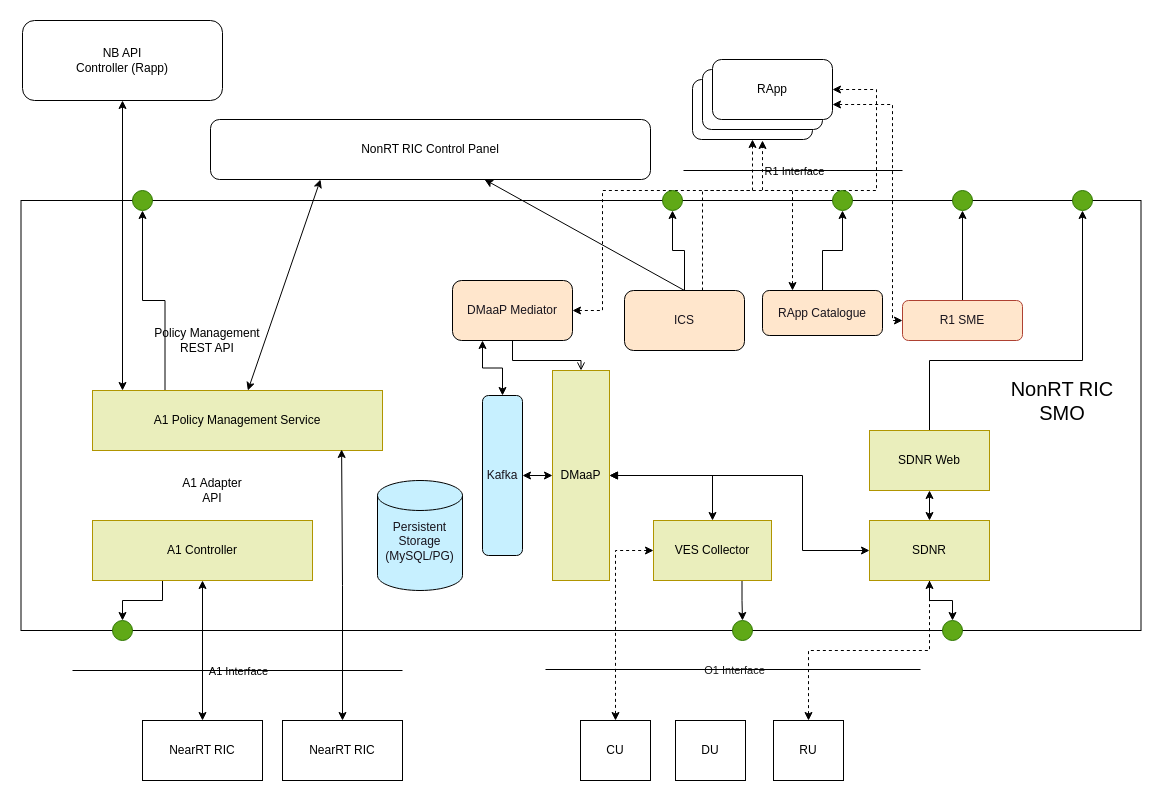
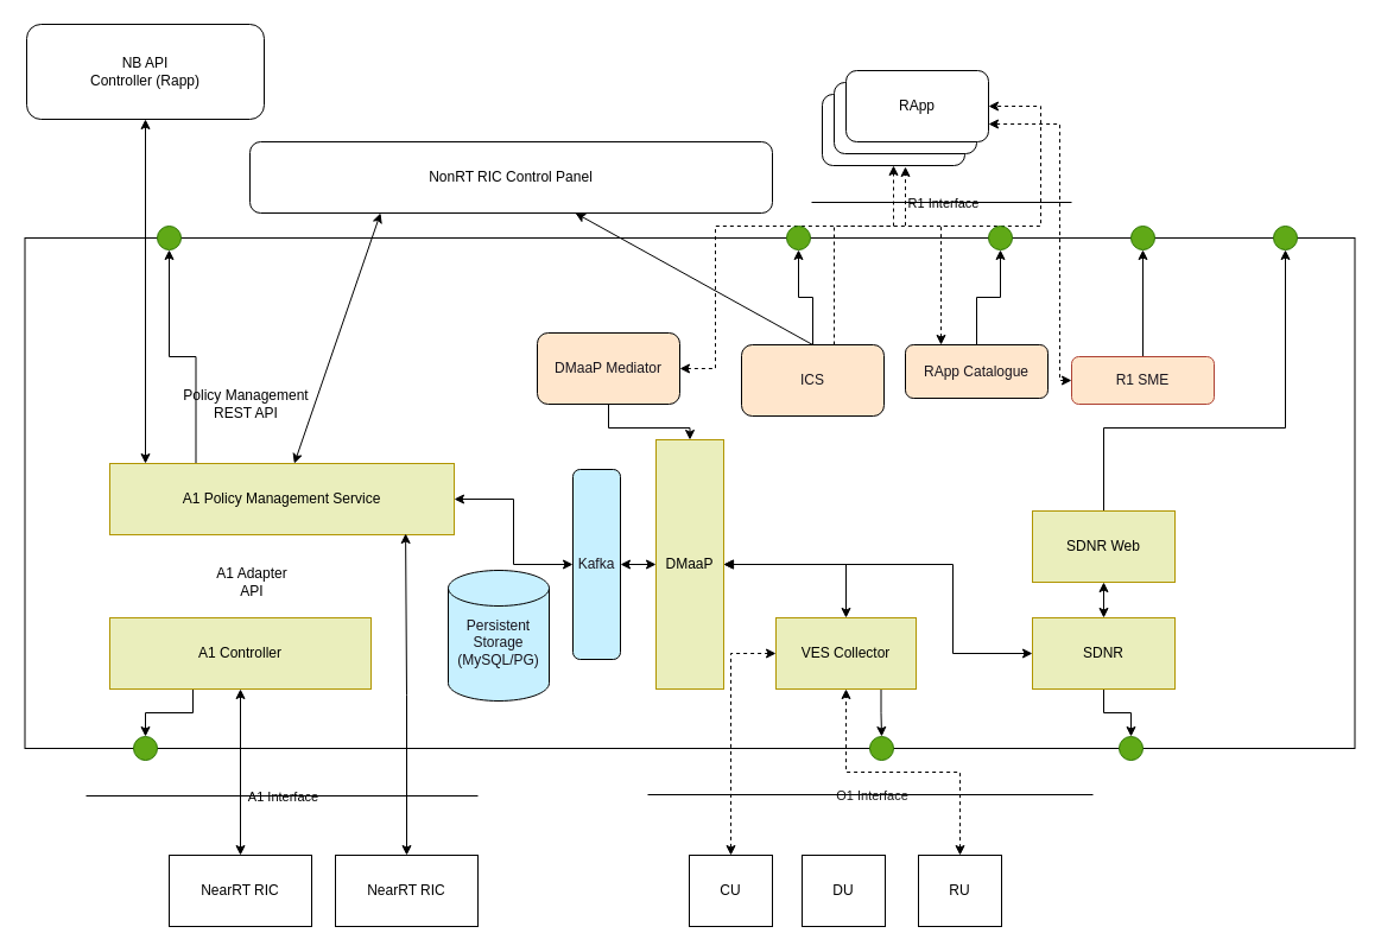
  <mxCell id="0" />
  <mxCell id="1" parent="0" />
  <mxCell id="2" value="" style="rounded=0;whiteSpace=wrap;html=1;fontColor=#000000;labelBackgroundColor=default;labelBorderColor=none;" parent="1" vertex="1"><mxGeometry x="20.5" y="200" width="1120" height="430" as="geometry" /></mxCell>
  <mxCell id="3" style="edgeStyle=orthogonalEdgeStyle;rounded=0;orthogonalLoop=1;jettySize=auto;html=1;exitX=0.25;exitY=0;exitDx=0;exitDy=0;entryX=0.5;entryY=1;entryDx=0;entryDy=0;" edge="1" parent="1" source="4" target="53"><mxGeometry relative="1" as="geometry" /></mxCell>
  <mxCell id="4" value="A1 Policy Management Service" style="rounded=0;whiteSpace=wrap;html=1;fillColor=#eaeebc;strokeColor=#B09500;fontColor=#000000;" parent="1" vertex="1"><mxGeometry x="92" y="390" width="290" height="60" as="geometry" /></mxCell>
  <mxCell id="5" style="edgeStyle=orthogonalEdgeStyle;rounded=0;orthogonalLoop=1;jettySize=auto;html=1;entryX=0.5;entryY=0;entryDx=0;entryDy=0;" edge="1" parent="1" source="6" target="54"><mxGeometry relative="1" as="geometry"><Array as="points"><mxPoint x="162" y="600" /><mxPoint x="122" y="600" /></Array></mxGeometry></mxCell>
  <mxCell id="6" value="A1 Controller" style="rounded=0;whiteSpace=wrap;html=1;fillColor=#eaeebc;strokeColor=#B09500;fontColor=#000000;" parent="1" vertex="1"><mxGeometry x="92" y="520" width="220" height="60" as="geometry" /></mxCell>
  <mxCell id="7" style="edgeStyle=orthogonalEdgeStyle;rounded=0;orthogonalLoop=1;jettySize=auto;html=1;entryX=0.5;entryY=0;entryDx=0;entryDy=0;startArrow=block;" parent="1" source="8" target="11" edge="1"><mxGeometry relative="1" as="geometry" /></mxCell>
  <mxCell id="8" value="&lt;div&gt;DMaaP&lt;/div&gt;" style="rounded=0;whiteSpace=wrap;html=1;fillColor=#eaeebc;strokeColor=#B09500;fontColor=#000000;" parent="1" vertex="1"><mxGeometry x="552" y="370" width="57" height="210" as="geometry" /></mxCell>
  <mxCell id="9" style="edgeStyle=orthogonalEdgeStyle;rounded=0;orthogonalLoop=1;jettySize=auto;html=1;entryX=0.5;entryY=0;entryDx=0;entryDy=0;startArrow=classic;startFill=1;dashed=1;" parent="1" source="11" target="25" edge="1"><mxGeometry relative="1" as="geometry" /></mxCell>
  <mxCell id="10" style="edgeStyle=orthogonalEdgeStyle;rounded=0;orthogonalLoop=1;jettySize=auto;html=1;exitX=0.75;exitY=1;exitDx=0;exitDy=0;entryX=0.5;entryY=0;entryDx=0;entryDy=0;" edge="1" parent="1" source="11" target="55"><mxGeometry relative="1" as="geometry" /></mxCell>
  <mxCell id="11" value="VES Collector" style="rounded=0;whiteSpace=wrap;html=1;fillColor=#eaeebc;strokeColor=#B09500;fontColor=#000000;" parent="1" vertex="1"><mxGeometry x="653" y="520" width="118" height="60" as="geometry" /></mxCell>
  <mxCell id="12" style="edgeStyle=orthogonalEdgeStyle;rounded=0;orthogonalLoop=1;jettySize=auto;html=1;exitX=0;exitY=0.5;exitDx=0;exitDy=0;startArrow=classic;startFill=1;" parent="1" source="15" target="8" edge="1"><mxGeometry relative="1" as="geometry"><Array as="points"><mxPoint x="802" y="550" /><mxPoint x="802" y="475" /></Array></mxGeometry></mxCell>
  <mxCell id="13" style="edgeStyle=orthogonalEdgeStyle;rounded=0;orthogonalLoop=1;jettySize=auto;html=1;entryX=0.5;entryY=0;entryDx=0;entryDy=0;" edge="1" parent="1" source="15" target="56"><mxGeometry relative="1" as="geometry" /></mxCell>
  <mxCell id="14" style="rounded=0;orthogonalLoop=1;jettySize=auto;html=1;exitX=0.5;exitY=0;exitDx=0;exitDy=0;entryX=0.5;entryY=1;entryDx=0;entryDy=0;startArrow=classic;startFill=1;" edge="1" parent="1" source="15" target="64"><mxGeometry relative="1" as="geometry" /></mxCell>
  <mxCell id="15" value="SDNR" style="rounded=0;whiteSpace=wrap;html=1;fillColor=#eaeebc;strokeColor=#B09500;fontColor=#000000;" parent="1" vertex="1"><mxGeometry x="869" y="520" width="120" height="60" as="geometry" /></mxCell>
  <mxCell id="16" value="" style="endArrow=none;html=1;rounded=0;endFill=0;" parent="1" edge="1"><mxGeometry relative="1" as="geometry"><mxPoint x="72" y="670" as="sourcePoint" /><mxPoint x="402" y="670" as="targetPoint" /></mxGeometry></mxCell>
  <mxCell id="17" value="A1 Interface" style="edgeLabel;resizable=0;html=1;align=center;verticalAlign=middle;labelBackgroundColor=none;" parent="16" connectable="0" vertex="1"><mxGeometry relative="1" as="geometry" /></mxCell>
  <mxCell id="18" value="" style="endArrow=none;html=1;rounded=0;endFill=0;" parent="1" edge="1"><mxGeometry relative="1" as="geometry"><mxPoint x="545" y="669" as="sourcePoint" /><mxPoint x="920" y="669" as="targetPoint" /></mxGeometry></mxCell>
  <mxCell id="19" value="O1 Interface" style="edgeLabel;resizable=0;html=1;align=center;verticalAlign=middle;labelBackgroundColor=none;textOpacity=90;" parent="18" connectable="0" vertex="1"><mxGeometry relative="1" as="geometry" /></mxCell>
  <mxCell id="20" style="edgeStyle=orthogonalEdgeStyle;rounded=0;orthogonalLoop=1;jettySize=auto;html=1;startArrow=classic;startFill=1;" parent="1" source="21" target="6" edge="1"><mxGeometry relative="1" as="geometry" /></mxCell>
  <mxCell id="21" value="NearRT RIC" style="rounded=0;whiteSpace=wrap;html=1;" parent="1" vertex="1"><mxGeometry x="142" y="720" width="120" height="60" as="geometry" /></mxCell>
  <mxCell id="22" style="edgeStyle=orthogonalEdgeStyle;rounded=0;orthogonalLoop=1;jettySize=auto;html=1;entryX=0.5;entryY=1;entryDx=0;entryDy=0;dashed=1;" parent="1" source="24" target="45" edge="1"><mxGeometry relative="1" as="geometry"><Array as="points"><mxPoint x="702" y="190" /><mxPoint x="752" y="190" /></Array></mxGeometry></mxCell>
  <mxCell id="23" style="edgeStyle=orthogonalEdgeStyle;rounded=0;orthogonalLoop=1;jettySize=auto;html=1;" edge="1" parent="1" source="24" target="58"><mxGeometry relative="1" as="geometry" /></mxCell>
  <mxCell id="24" value="&lt;font&gt;ICS&lt;/font&gt;" style="rounded=1;whiteSpace=wrap;html=1;fillColor=#FFE6CC;fontColor=#18141d;" parent="1" vertex="1"><mxGeometry x="624" y="290" width="120" height="60" as="geometry" /></mxCell>
  <mxCell id="25" value="CU" style="rounded=0;whiteSpace=wrap;html=1;" parent="1" vertex="1"><mxGeometry x="580" y="720" width="70" height="60" as="geometry" /></mxCell>
  <mxCell id="26" value="DU" style="rounded=0;whiteSpace=wrap;html=1;" parent="1" vertex="1"><mxGeometry x="675" y="720" width="70" height="60" as="geometry" /></mxCell>
- <mxCell id="27" style="edgeStyle=orthogonalEdgeStyle;rounded=0;orthogonalLoop=1;jettySize=auto;html=1;exitX=0.5;exitY=0;exitDx=0;exitDy=0;startArrow=classic;startFill=1;dashed=1;" parent="1" source="28" target="15" edge="1"><mxGeometry relative="1" as="geometry" /></mxCell>
+ <mxCell id="27" style="edgeStyle=orthogonalEdgeStyle;rounded=0;orthogonalLoop=1;jettySize=auto;html=1;exitX=0.5;exitY=0;exitDx=0;exitDy=0;entryX=0.5;entryY=1;entryDx=0;entryDy=0;startArrow=classic;startFill=1;dashed=1;" parent="1" source="28" target="11" edge="1"><mxGeometry relative="1" as="geometry" /></mxCell>
  <mxCell id="28" value="RU" style="rounded=0;whiteSpace=wrap;html=1;" parent="1" vertex="1"><mxGeometry x="773" y="720" width="70" height="60" as="geometry" /></mxCell>
  <mxCell id="29" style="edgeStyle=orthogonalEdgeStyle;rounded=0;orthogonalLoop=1;jettySize=auto;html=1;exitX=0.5;exitY=0;exitDx=0;exitDy=0;entryX=0.5;entryY=1;entryDx=0;entryDy=0;" edge="1" parent="1" source="30" target="57"><mxGeometry relative="1" as="geometry" /></mxCell>
  <mxCell id="30" value="&lt;font&gt;RApp Catalogue&lt;/font&gt;" style="rounded=1;whiteSpace=wrap;html=1;fillColor=#FFE6CC;fontColor=#18141d;" parent="1" vertex="1"><mxGeometry x="762" y="290" width="120" height="45" as="geometry" /></mxCell>
  <mxCell id="31" style="edgeStyle=orthogonalEdgeStyle;rounded=0;orthogonalLoop=1;jettySize=auto;html=1;exitX=0.25;exitY=0;exitDx=0;exitDy=0;dashed=1;startArrow=classic;startFill=1;" parent="1" source="30" edge="1"><mxGeometry relative="1" as="geometry"><mxPoint x="762" y="140" as="targetPoint" /><Array as="points"><mxPoint x="799" y="190" /><mxPoint x="763" y="190" /></Array></mxGeometry></mxCell>
  <mxCell id="32" style="edgeStyle=orthogonalEdgeStyle;rounded=0;orthogonalLoop=1;jettySize=auto;html=1;entryX=1;entryY=0.5;entryDx=0;entryDy=0;startArrow=classic;startFill=1;dashed=1;" edge="1" parent="1" source="34" target="47"><mxGeometry relative="1" as="geometry"><Array as="points"><mxPoint x="602" y="310" /><mxPoint x="602" y="190" /><mxPoint x="876" y="190" /><mxPoint x="876" y="89" /></Array></mxGeometry></mxCell>
- <mxCell id="33" style="edgeStyle=orthogonalEdgeStyle;rounded=0;orthogonalLoop=1;jettySize=auto;html=1;endArrow=open;" edge="1" parent="1" source="34" target="8"><mxGeometry relative="1" as="geometry" /></mxCell>
+ <mxCell id="33" style="edgeStyle=orthogonalEdgeStyle;rounded=0;orthogonalLoop=1;jettySize=auto;html=1;" edge="1" parent="1" source="34" target="8"><mxGeometry relative="1" as="geometry" /></mxCell>
  <mxCell id="34" value="&lt;font&gt;DMaaP Mediator&lt;br&gt;&lt;/font&gt;" style="rounded=1;whiteSpace=wrap;html=1;fillColor=#FFE6CC;fontColor=#18141d;" parent="1" vertex="1"><mxGeometry x="452" y="280" width="120" height="60" as="geometry" /></mxCell>
  <mxCell id="35" value="NonRT RIC Control Panel" style="rounded=1;whiteSpace=wrap;html=1;" parent="1" vertex="1"><mxGeometry x="210" y="119" width="440" height="60" as="geometry" /></mxCell>
  <mxCell id="36" value="" style="endArrow=classic;html=1;rounded=0;startArrow=classic;startFill=1;endFill=1;entryX=0.25;entryY=1;entryDx=0;entryDy=0;" parent="1" source="4" target="35" edge="1"><mxGeometry width="50" height="50" relative="1" as="geometry"><mxPoint x="302" y="290" as="sourcePoint" /><mxPoint x="302" y="220" as="targetPoint" /></mxGeometry></mxCell>
  <mxCell id="37" value="" style="endArrow=classic;html=1;rounded=0;endFill=1;startArrow=classic;startFill=1;entryX=0.5;entryY=1;entryDx=0;entryDy=0;" parent="1" target="44" edge="1"><mxGeometry width="50" height="50" relative="1" as="geometry"><mxPoint x="122" y="390" as="sourcePoint" /><mxPoint x="122" y="180" as="targetPoint" /></mxGeometry></mxCell>
  <mxCell id="38" value="" style="endArrow=classic;html=1;rounded=0;exitX=0.5;exitY=0;exitDx=0;exitDy=0;endFill=1;" parent="1" source="24" target="35" edge="1"><mxGeometry width="50" height="50" relative="1" as="geometry"><mxPoint x="462" y="270" as="sourcePoint" /><mxPoint x="512" y="220" as="targetPoint" /></mxGeometry></mxCell>
  <mxCell id="39" value="&lt;div&gt;&lt;font&gt;Persistent&lt;/font&gt;&lt;/div&gt;&lt;div&gt;&lt;font&gt;Storage&lt;/font&gt;&lt;/div&gt;&lt;div&gt;&lt;font&gt;(MySQL/PG)&lt;/font&gt;&lt;/div&gt;&lt;div&gt;&lt;br&gt;&lt;/div&gt;" style="shape=cylinder3;whiteSpace=wrap;html=1;boundedLbl=1;backgroundOutline=1;size=15;fillColor=#C7F0FF;fontColor=#18141d;" parent="1" vertex="1"><mxGeometry x="377" y="480" width="85" height="110" as="geometry" /></mxCell>
  <mxCell id="40" value="&lt;div&gt;Policy Management&lt;/div&gt;&lt;div&gt;REST API&lt;/div&gt;" style="rounded=0;whiteSpace=wrap;html=1;strokeWidth=0;labelBackgroundColor=none;fillColor=none;strokeColor=none;" parent="1" vertex="1"><mxGeometry x="122" y="310" width="170" height="60" as="geometry" /></mxCell>
  <mxCell id="41" style="edgeStyle=orthogonalEdgeStyle;rounded=0;orthogonalLoop=1;jettySize=auto;html=1;entryX=0.859;entryY=0.983;entryDx=0;entryDy=0;entryPerimeter=0;startArrow=classic;startFill=1;" parent="1" source="42" target="4" edge="1"><mxGeometry relative="1" as="geometry" /></mxCell>
  <mxCell id="42" value="NearRT RIC" style="rounded=0;whiteSpace=wrap;html=1;" parent="1" vertex="1"><mxGeometry x="282" y="720" width="120" height="60" as="geometry" /></mxCell>
  <mxCell id="43" value="&lt;div&gt;A1 Adapter&lt;/div&gt;&lt;div&gt;API&lt;br&gt;&lt;/div&gt;" style="rounded=0;whiteSpace=wrap;html=1;strokeWidth=0;strokeColor=none;" parent="1" vertex="1"><mxGeometry x="152" y="470" width="120" height="40" as="geometry" /></mxCell>
  <mxCell id="44" value="&lt;div&gt;NB API&lt;/div&gt;&lt;div&gt;Controller (Rapp)&lt;br&gt;&lt;/div&gt;" style="rounded=1;whiteSpace=wrap;html=1;" parent="1" vertex="1"><mxGeometry x="22" y="20" width="200" height="80" as="geometry" /></mxCell>
  <mxCell id="45" value="RApp" style="rounded=1;whiteSpace=wrap;html=1;" parent="1" vertex="1"><mxGeometry x="692" y="79" width="120" height="60" as="geometry" /></mxCell>
  <mxCell id="46" value="RApp" style="rounded=1;whiteSpace=wrap;html=1;" parent="1" vertex="1"><mxGeometry x="702" y="69" width="120" height="60" as="geometry" /></mxCell>
  <mxCell id="47" value="RApp" style="rounded=1;whiteSpace=wrap;html=1;" parent="1" vertex="1"><mxGeometry x="712" y="59" width="120" height="60" as="geometry" /></mxCell>
  <mxCell id="48" style="edgeStyle=orthogonalEdgeStyle;rounded=0;orthogonalLoop=1;jettySize=auto;html=1;entryX=1;entryY=0.75;entryDx=0;entryDy=0;dashed=1;startArrow=classic;startFill=1;" edge="1" parent="1" source="50" target="47"><mxGeometry relative="1" as="geometry"><Array as="points"><mxPoint x="892" y="320" /><mxPoint x="892" y="104" /></Array></mxGeometry></mxCell>
  <mxCell id="49" style="edgeStyle=orthogonalEdgeStyle;rounded=0;orthogonalLoop=1;jettySize=auto;html=1;" edge="1" parent="1" source="50" target="59"><mxGeometry relative="1" as="geometry" /></mxCell>
  <mxCell id="50" value="&lt;font&gt;R1 SME&lt;br&gt;&lt;/font&gt;" style="rounded=1;whiteSpace=wrap;html=1;fillColor=#ffe6cc;strokeColor=#ae4132;fontColor=#18141d;" parent="1" vertex="1"><mxGeometry x="902" y="300" width="120" height="40" as="geometry" /></mxCell>
  <mxCell id="51" value="" style="endArrow=none;html=1;rounded=0;endFill=0;" parent="1" edge="1"><mxGeometry relative="1" as="geometry"><mxPoint x="683" y="170" as="sourcePoint" /><mxPoint x="902" y="170" as="targetPoint" /></mxGeometry></mxCell>
  <mxCell id="52" value="R1 Interface" style="edgeLabel;resizable=0;html=1;align=center;verticalAlign=middle;labelBackgroundColor=none;" parent="51" connectable="0" vertex="1"><mxGeometry relative="1" as="geometry" /></mxCell>
  <mxCell id="53" value="" style="ellipse;whiteSpace=wrap;html=1;aspect=fixed;fillColor=#60a917;fontColor=#ffffff;strokeColor=#2D7600;" vertex="1" parent="1"><mxGeometry x="132" y="190" width="20" height="20" as="geometry" /></mxCell>
  <mxCell id="54" value="" style="ellipse;whiteSpace=wrap;html=1;aspect=fixed;fillColor=#60a917;fontColor=#ffffff;strokeColor=#2D7600;" vertex="1" parent="1"><mxGeometry x="112" y="620" width="20" height="20" as="geometry" /></mxCell>
  <mxCell id="55" value="" style="ellipse;whiteSpace=wrap;html=1;aspect=fixed;fillColor=#60a917;fontColor=#ffffff;strokeColor=#2D7600;" vertex="1" parent="1"><mxGeometry x="732" y="620" width="20" height="20" as="geometry" /></mxCell>
  <mxCell id="56" value="" style="ellipse;whiteSpace=wrap;html=1;aspect=fixed;fillColor=#60a917;fontColor=#ffffff;strokeColor=#2D7600;" vertex="1" parent="1"><mxGeometry x="942" y="620" width="20" height="20" as="geometry" /></mxCell>
  <mxCell id="57" value="" style="ellipse;whiteSpace=wrap;html=1;aspect=fixed;fillColor=#60a917;fontColor=#ffffff;strokeColor=#2D7600;" vertex="1" parent="1"><mxGeometry x="832" y="190" width="20" height="20" as="geometry" /></mxCell>
  <mxCell id="58" value="" style="ellipse;whiteSpace=wrap;html=1;aspect=fixed;fillColor=#60a917;fontColor=#ffffff;strokeColor=#2D7600;" vertex="1" parent="1"><mxGeometry x="662" y="190" width="20" height="20" as="geometry" /></mxCell>
  <mxCell id="59" value="" style="ellipse;whiteSpace=wrap;html=1;aspect=fixed;fillColor=#60a917;fontColor=#ffffff;strokeColor=#2D7600;" vertex="1" parent="1"><mxGeometry x="952" y="190" width="20" height="20" as="geometry" /></mxCell>
  <mxCell id="60" style="edgeStyle=orthogonalEdgeStyle;rounded=0;orthogonalLoop=1;jettySize=auto;html=1;startArrow=classic;startFill=1;" edge="1" parent="1" source="62" target="8"><mxGeometry relative="1" as="geometry" /></mxCell>
- <mxCell id="61" style="edgeStyle=orthogonalEdgeStyle;rounded=0;orthogonalLoop=1;jettySize=auto;html=1;entryX=0.25;entryY=1;entryDx=0;entryDy=0;startArrow=classic;startFill=1;" edge="1" parent="1" source="62" target="34"><mxGeometry relative="1" as="geometry" /></mxCell>
+ <mxCell id="61" style="edgeStyle=orthogonalEdgeStyle;rounded=0;orthogonalLoop=1;jettySize=auto;html=1;startArrow=classic;startFill=1;" edge="1" parent="1" source="62" target="4"><mxGeometry relative="1" as="geometry" /></mxCell>
  <mxCell id="62" value="&lt;font&gt;Kafka&lt;/font&gt;" style="rounded=1;whiteSpace=wrap;html=1;fillColor=#C7F0FF;fontColor=#18141d;" vertex="1" parent="1"><mxGeometry x="482" y="395" width="40" height="160" as="geometry" /></mxCell>
  <mxCell id="63" style="edgeStyle=elbowEdgeStyle;rounded=0;orthogonalLoop=1;jettySize=auto;html=1;exitX=0.5;exitY=0;exitDx=0;exitDy=0;elbow=vertical;" edge="1" parent="1" source="64" target="66"><mxGeometry relative="1" as="geometry"><Array as="points"><mxPoint x="1012" y="360" /></Array></mxGeometry></mxCell>
  <mxCell id="64" value="SDNR Web" style="rounded=0;whiteSpace=wrap;html=1;fillColor=#eaeebc;strokeColor=#B09500;fontColor=#000000;" vertex="1" parent="1"><mxGeometry x="869" y="430" width="120" height="60" as="geometry" /></mxCell>
- <mxCell id="65" value="&lt;div style=&quot;font-size: 20px;&quot;&gt;&lt;font style=&quot;font-size: 20px;&quot;&gt;NonRT RIC&lt;/font&gt;&lt;/div&gt;&lt;div style=&quot;font-size: 20px;&quot;&gt;&lt;font style=&quot;font-size: 20px;&quot;&gt;SMO&lt;font style=&quot;font-size: 20px;&quot;&gt;&lt;font style=&quot;font-size: 20px;&quot;&gt;&lt;br&gt;&lt;/font&gt;&lt;/font&gt;&lt;/font&gt;&lt;/div&gt;" style="rounded=0;whiteSpace=wrap;html=1;dashed=1;dashPattern=1 4;strokeWidth=0;strokeColor=none;" vertex="1" parent="1"><mxGeometry x="1002" y="370" width="120" height="60" as="geometry" /></mxCell>
  <mxCell id="66" value="" style="ellipse;whiteSpace=wrap;html=1;aspect=fixed;fillColor=#60a917;fontColor=#ffffff;strokeColor=#2D7600;" vertex="1" parent="1"><mxGeometry x="1072" y="190" width="20" height="20" as="geometry" /></mxCell>
